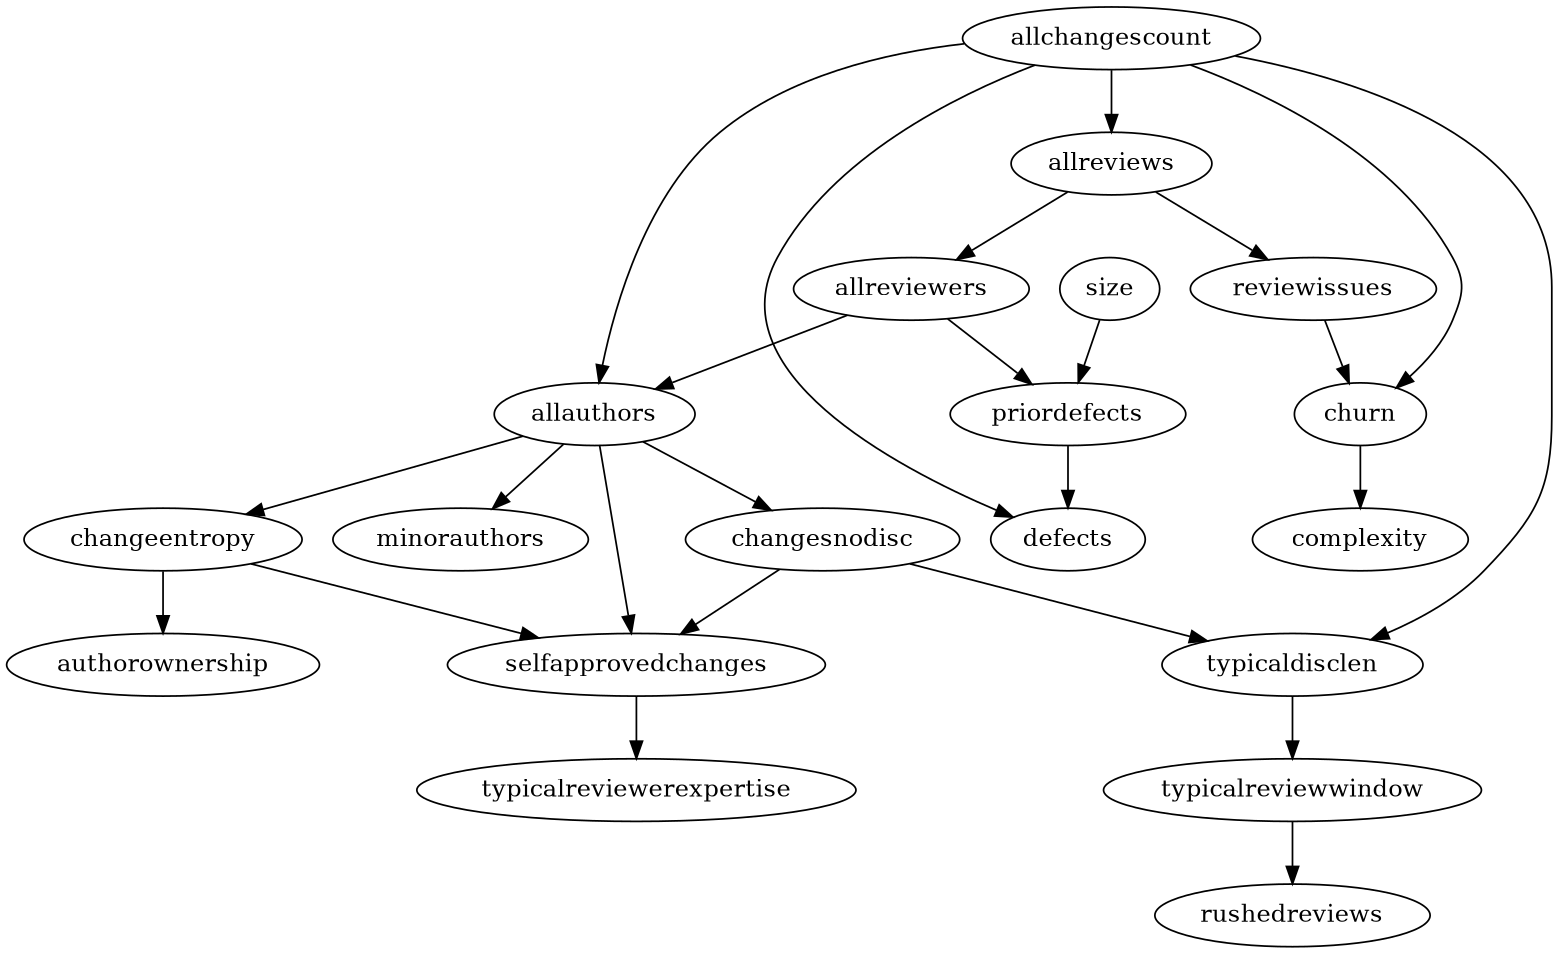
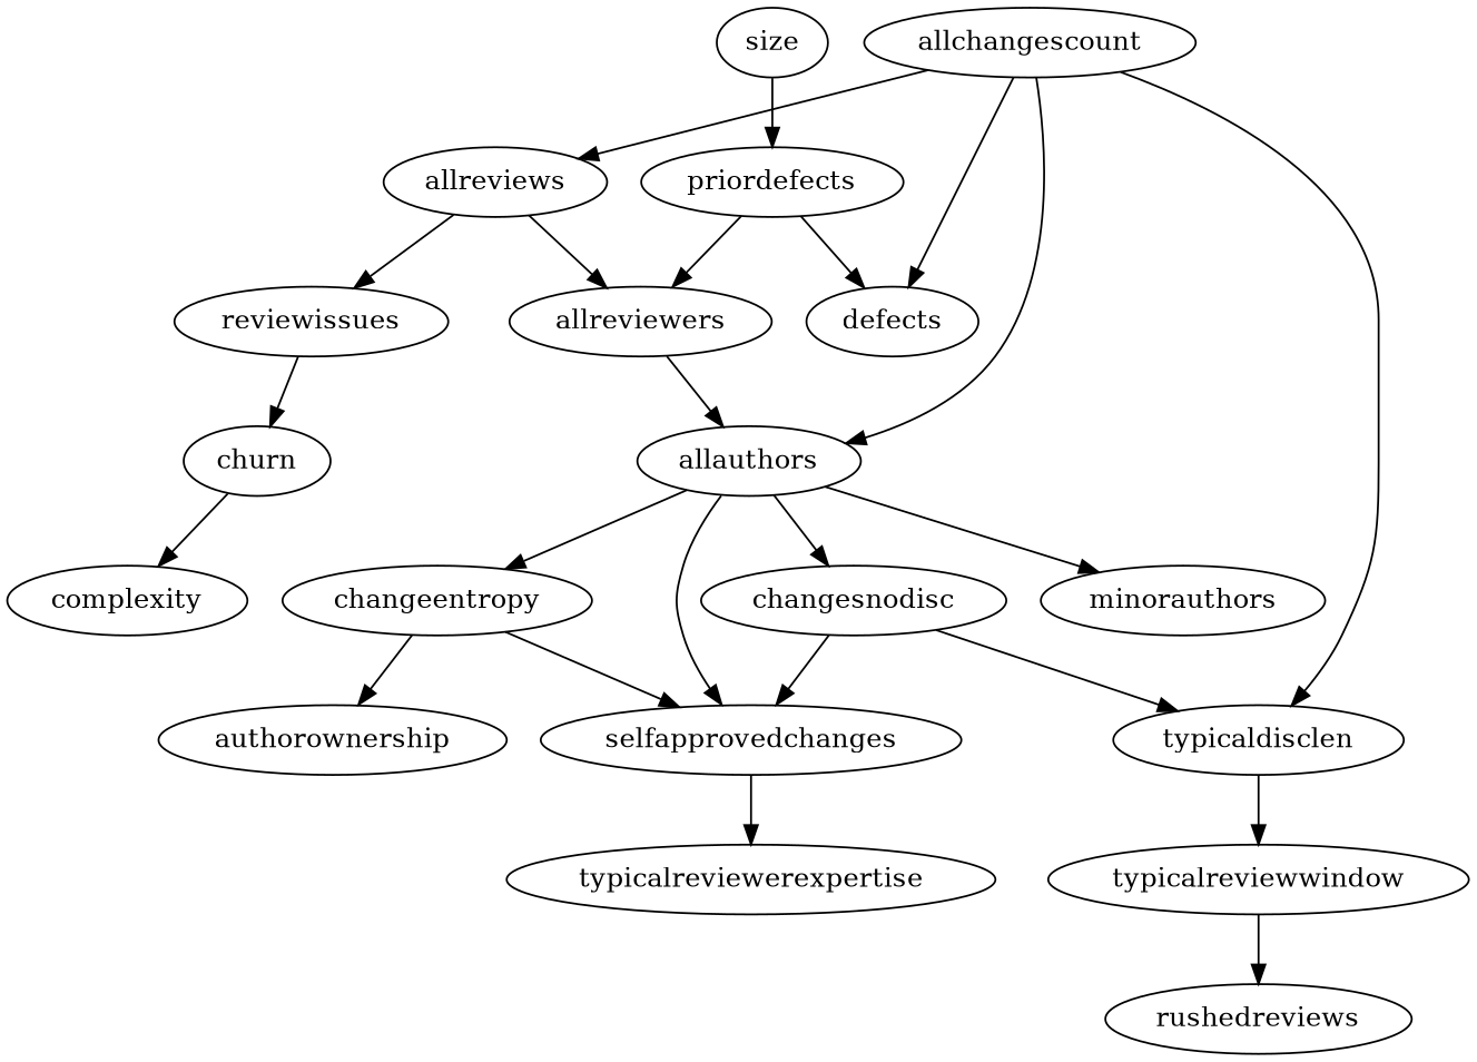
  digraph {
    edge [dir=forward]
    size
    priordefects
    defects
    churn
    complexity
    allchangescount
    allauthors
    typicaldisclen
    allreviews
    changeentropy
    selfapprovedchanges
    minorauthors
    changesnodisc
    typicalreviewwindow
    reviewissues
    allreviewers
    authorownership
    typicalreviewerexpertise
    rushedreviews
    size -> priordefects
    priordefects -> defects
    churn -> complexity
    allchangescount -> defects
-   allchangescount -> churn
    allchangescount -> allauthors
    allchangescount -> typicaldisclen
    allchangescount -> allreviews
    allauthors -> changeentropy
    allauthors -> selfapprovedchanges
    allauthors -> minorauthors
    allauthors -> changesnodisc
    typicaldisclen -> typicalreviewwindow
    allreviews -> reviewissues
    allreviews -> allreviewers
    changeentropy -> selfapprovedchanges
    changeentropy -> authorownership
    selfapprovedchanges -> typicalreviewerexpertise
    changesnodisc -> typicaldisclen
    changesnodisc -> selfapprovedchanges
    typicalreviewwindow -> rushedreviews
    reviewissues -> churn
-   allreviewers -> priordefects
+   priordefects -> allreviewers
    allreviewers -> allauthors
  }
